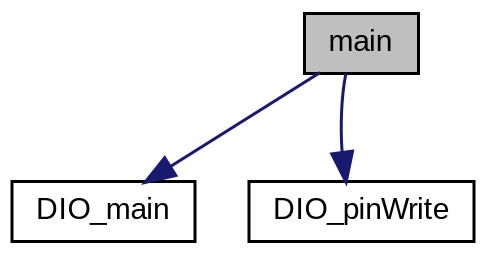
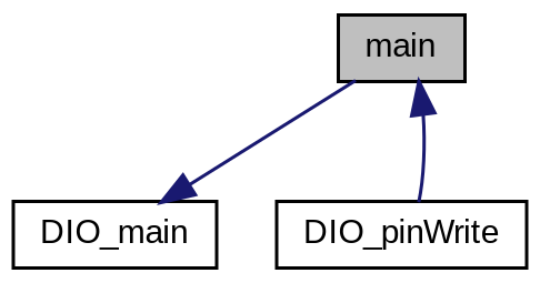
  digraph {
    fontname="Liberation Sans"
    rankdir=TB
    node [color=black fillcolor=white fontname="Liberation Sans" fontsize=10 shape=record style=filled]
    edge [color=midnightblue fontname="Liberation Sans" fontsize=10 labelfontname=Helvetica labelfontsize=10 style=solid]
    n1 [fillcolor=grey75 fontcolor=black height=0.2 label=main width=0.4]
    n2 [height=0.2 label=DIO_main width=0.4]
    n3 [height=0.2 label=DIO_pinWrite width=0.4]
    n1 -> n2
-   n1 -> n3
+   n3 -> n1
  }
